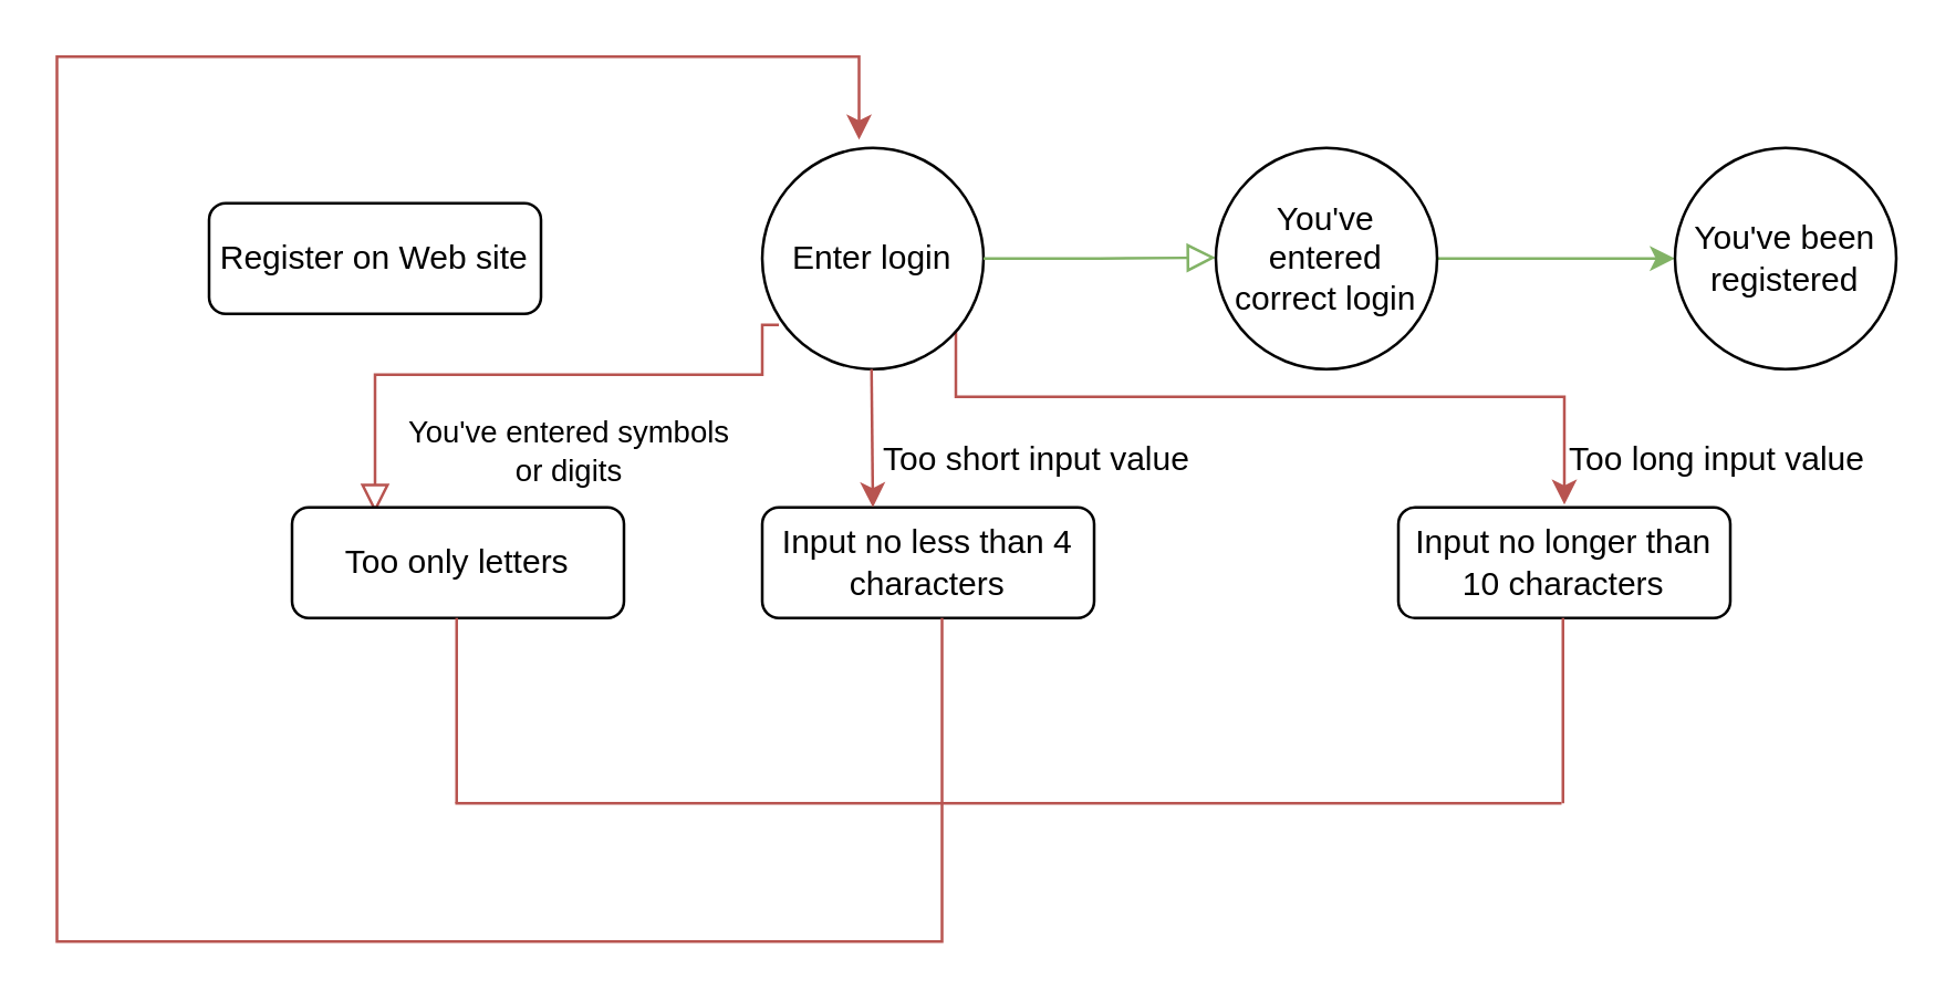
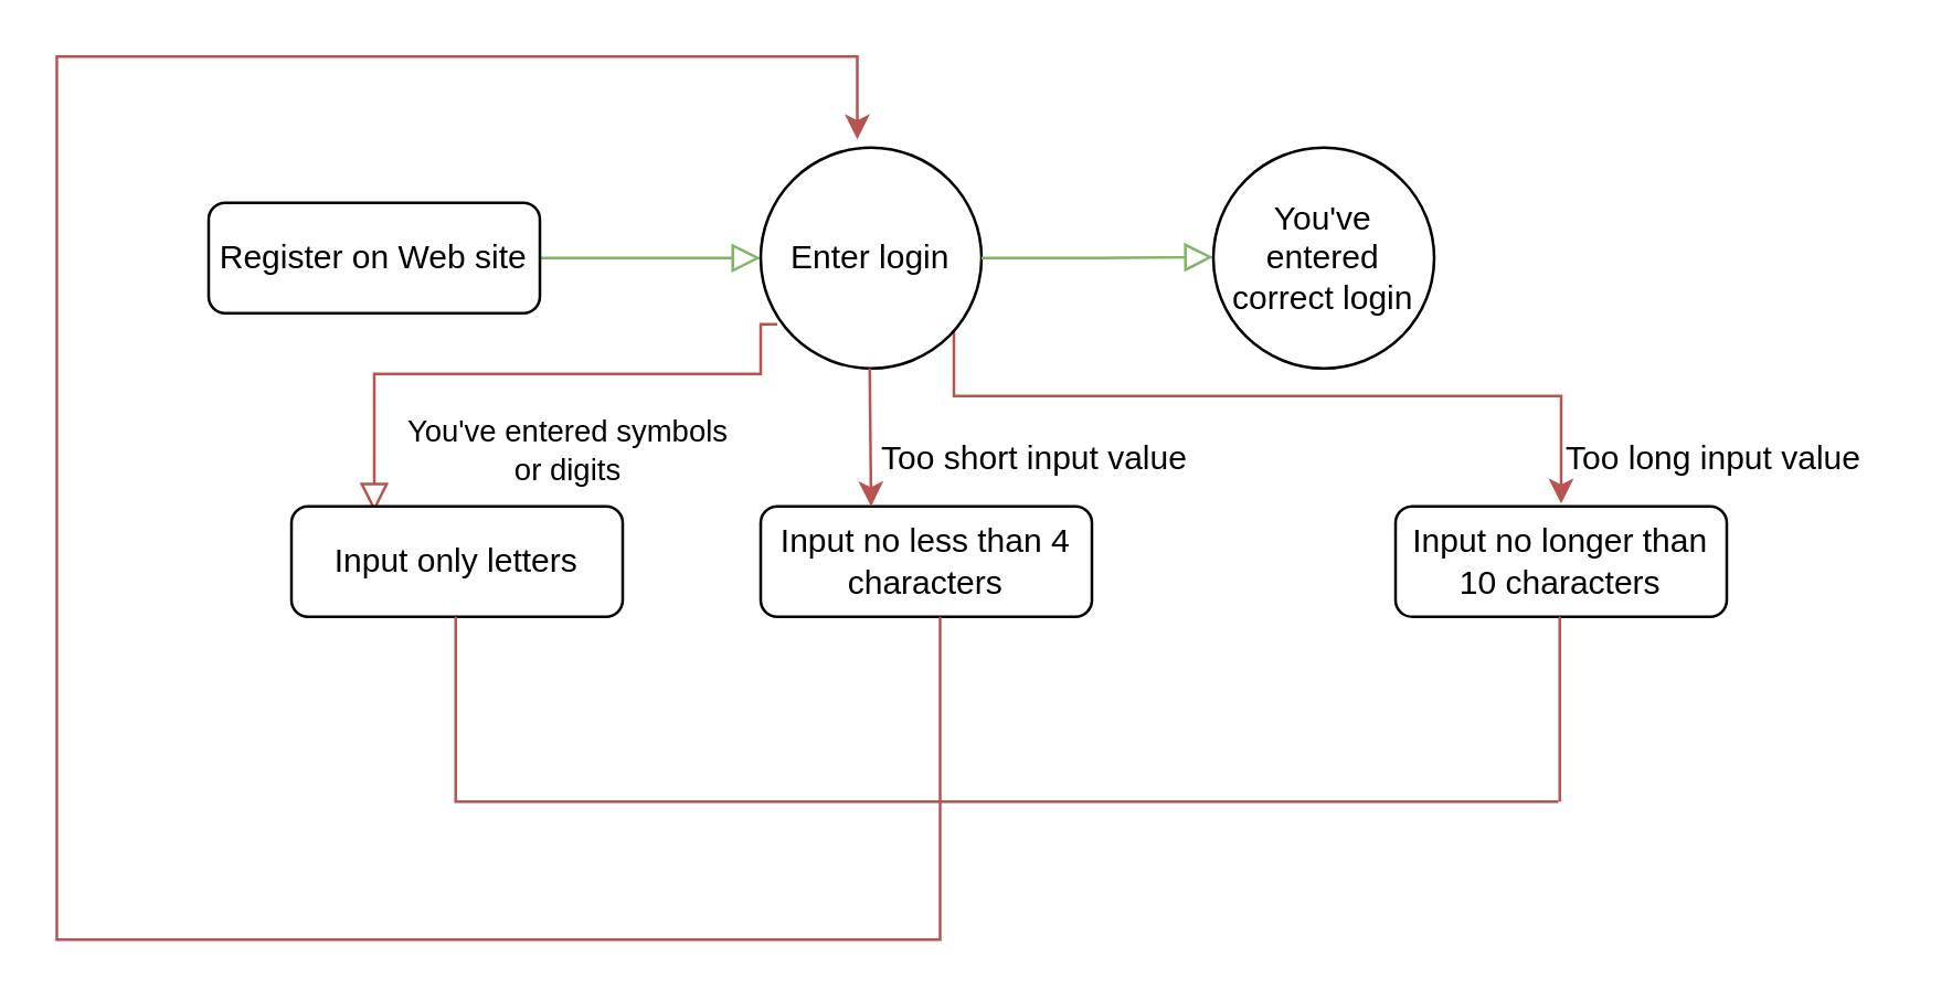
  <mxCell id="0" />
  <mxCell id="1" parent="0" />
+ <mxCell id="2" value="" style="rounded=0;html=1;jettySize=auto;orthogonalLoop=1;fontSize=11;endArrow=block;endFill=0;endSize=8;strokeWidth=1;shadow=0;labelBackgroundColor=none;edgeStyle=orthogonalEdgeStyle;entryX=0;entryY=0.5;entryDx=0;entryDy=0;fillColor=#d5e8d4;strokeColor=#82b366;" edge="1" parent="1" source="3" target="9"><mxGeometry relative="1" as="geometry" /></mxCell>
  <mxCell id="3" value="Register on Web site" style="rounded=1;whiteSpace=wrap;html=1;fontSize=12;glass=0;strokeWidth=1;shadow=0;" vertex="1" parent="1"><mxGeometry x="75" y="73" width="120" height="40" as="geometry" /></mxCell>
  <mxCell id="4" value="You've entered symbols&lt;br&gt;or digits" style="edgeStyle=orthogonalEdgeStyle;rounded=0;html=1;jettySize=auto;orthogonalLoop=1;fontSize=11;endArrow=block;endFill=0;endSize=8;strokeWidth=1;shadow=0;labelBackgroundColor=none;exitX=0.075;exitY=0.775;exitDx=0;exitDy=0;exitPerimeter=0;fillColor=#f8cecc;strokeColor=#b85450;" edge="1" parent="1"><mxGeometry x="-0.121" y="28" relative="1" as="geometry"><mxPoint as="offset" /><mxPoint x="281" y="117" as="sourcePoint" /><mxPoint x="135" y="185" as="targetPoint" /><Array as="points"><mxPoint x="275" y="117" /><mxPoint x="275" y="135" /><mxPoint x="135" y="135" /></Array></mxGeometry></mxCell>
- <mxCell id="5" value="Too only letters" style="rounded=1;whiteSpace=wrap;html=1;fontSize=12;glass=0;strokeWidth=1;shadow=0;" vertex="1" parent="1"><mxGeometry x="105" y="183" width="120" height="40" as="geometry" /></mxCell>
+ <mxCell id="5" value="Input only letters" style="rounded=1;whiteSpace=wrap;html=1;fontSize=12;glass=0;strokeWidth=1;shadow=0;" vertex="1" parent="1"><mxGeometry x="105" y="183" width="120" height="40" as="geometry" /></mxCell>
  <mxCell id="6" value="Input no longer than 10 characters" style="rounded=1;whiteSpace=wrap;html=1;fontSize=12;glass=0;strokeWidth=1;shadow=0;" vertex="1" parent="1"><mxGeometry x="505" y="183" width="120" height="40" as="geometry" /></mxCell>
  <mxCell id="7" value="Input no less than 4 characters" style="rounded=1;whiteSpace=wrap;html=1;fontSize=12;glass=0;strokeWidth=1;shadow=0;" vertex="1" parent="1"><mxGeometry x="275" y="183" width="120" height="40" as="geometry" /></mxCell>
  <mxCell id="8" style="edgeStyle=orthogonalEdgeStyle;rounded=0;orthogonalLoop=1;jettySize=auto;html=1;fillColor=#f8cecc;strokeColor=#b85450;" edge="1" parent="1" source="9"><mxGeometry relative="1" as="geometry"><mxPoint x="565" y="182" as="targetPoint" /><Array as="points"><mxPoint x="345" y="143" /><mxPoint x="565" y="143" /></Array></mxGeometry></mxCell>
  <mxCell id="9" value="Enter login" style="ellipse;whiteSpace=wrap;html=1;aspect=fixed;" vertex="1" parent="1"><mxGeometry x="275" y="53" width="80" height="80" as="geometry" /></mxCell>
  <mxCell id="10" value="" style="endArrow=classic;html=1;rounded=0;fillColor=#f8cecc;strokeColor=#b85450;" edge="1" parent="1"><mxGeometry width="50" height="50" relative="1" as="geometry"><mxPoint x="314.5" y="133" as="sourcePoint" /><mxPoint x="315" y="183" as="targetPoint" /></mxGeometry></mxCell>
  <mxCell id="11" value="Too short input value" style="text;html=1;align=center;verticalAlign=middle;resizable=0;points=[];autosize=1;strokeColor=none;fillColor=none;" vertex="1" parent="1"><mxGeometry x="309" y="151" width="130" height="30" as="geometry" /></mxCell>
  <mxCell id="12" value="" style="rounded=0;html=1;jettySize=auto;orthogonalLoop=1;fontSize=11;endArrow=block;endFill=0;endSize=8;strokeWidth=1;shadow=0;labelBackgroundColor=none;edgeStyle=orthogonalEdgeStyle;entryX=0;entryY=0.5;entryDx=0;entryDy=0;exitX=1;exitY=0.5;exitDx=0;exitDy=0;fillColor=#d5e8d4;strokeColor=#82b366;" edge="1" parent="1" source="9"><mxGeometry relative="1" as="geometry"><mxPoint x="359" y="92.67" as="sourcePoint" /><mxPoint x="439" y="92.67" as="targetPoint" /></mxGeometry></mxCell>
  <mxCell id="13" value="Too long input value" style="text;html=1;align=center;verticalAlign=middle;resizable=0;points=[];autosize=1;strokeColor=none;fillColor=none;" vertex="1" parent="1"><mxGeometry x="555" y="151" width="130" height="30" as="geometry" /></mxCell>
- <mxCell id="14" value="" style="edgeStyle=orthogonalEdgeStyle;rounded=0;orthogonalLoop=1;jettySize=auto;html=1;fontSize=10;fillColor=#d5e8d4;strokeColor=#82b366;" edge="1" parent="1" source="15" target="16"><mxGeometry relative="1" as="geometry"><Array as="points"><mxPoint x="545" y="93" /><mxPoint x="545" y="93" /></Array></mxGeometry></mxCell>
  <mxCell id="15" value="&lt;font style=&quot;font-size: 12px;&quot;&gt;You've entered correct login&lt;/font&gt;" style="ellipse;whiteSpace=wrap;html=1;aspect=fixed;" vertex="1" parent="1"><mxGeometry x="439" y="53" width="80" height="80" as="geometry" /></mxCell>
- <mxCell id="16" value="&lt;font style=&quot;font-size: 12px;&quot;&gt;You've been registered&lt;/font&gt;" style="ellipse;whiteSpace=wrap;html=1;aspect=fixed;fontSize=10;" vertex="1" parent="1"><mxGeometry x="605" y="53" width="80" height="80" as="geometry" /></mxCell>
  <mxCell id="17" value="" style="endArrow=classic;html=1;rounded=0;fontSize=12;fillColor=#f8cecc;strokeColor=#b85450;" edge="1" parent="1"><mxGeometry width="50" height="50" relative="1" as="geometry"><mxPoint x="340" y="290" as="sourcePoint" /><mxPoint x="310" y="50" as="targetPoint" /><Array as="points"><mxPoint x="340" y="340" /><mxPoint x="20" y="340" /><mxPoint x="20" y="20" /><mxPoint x="170" y="20" /><mxPoint x="310" y="20" /></Array></mxGeometry></mxCell>
  <mxCell id="18" value="" style="endArrow=none;html=1;rounded=0;fontSize=12;fillColor=#f8cecc;strokeColor=#b85450;" edge="1" parent="1"><mxGeometry width="50" height="50" relative="1" as="geometry"><mxPoint x="164.5" y="290" as="sourcePoint" /><mxPoint x="164.5" y="223" as="targetPoint" /></mxGeometry></mxCell>
  <mxCell id="19" value="" style="endArrow=none;html=1;rounded=0;fontSize=12;fillColor=#f8cecc;strokeColor=#b85450;" edge="1" parent="1"><mxGeometry width="50" height="50" relative="1" as="geometry"><mxPoint x="564.5" y="290" as="sourcePoint" /><mxPoint x="564.5" y="223" as="targetPoint" /></mxGeometry></mxCell>
  <mxCell id="20" value="" style="endArrow=none;html=1;rounded=0;fontSize=12;fillColor=#f8cecc;strokeColor=#b85450;" edge="1" parent="1"><mxGeometry width="50" height="50" relative="1" as="geometry"><mxPoint x="340" y="290" as="sourcePoint" /><mxPoint x="340" y="223" as="targetPoint" /></mxGeometry></mxCell>
  <mxCell id="21" value="" style="endArrow=none;html=1;rounded=0;fontSize=12;fillColor=#f8cecc;strokeColor=#b85450;" edge="1" parent="1"><mxGeometry width="50" height="50" relative="1" as="geometry"><mxPoint x="164" y="290" as="sourcePoint" /><mxPoint x="564" y="290" as="targetPoint" /></mxGeometry></mxCell>
